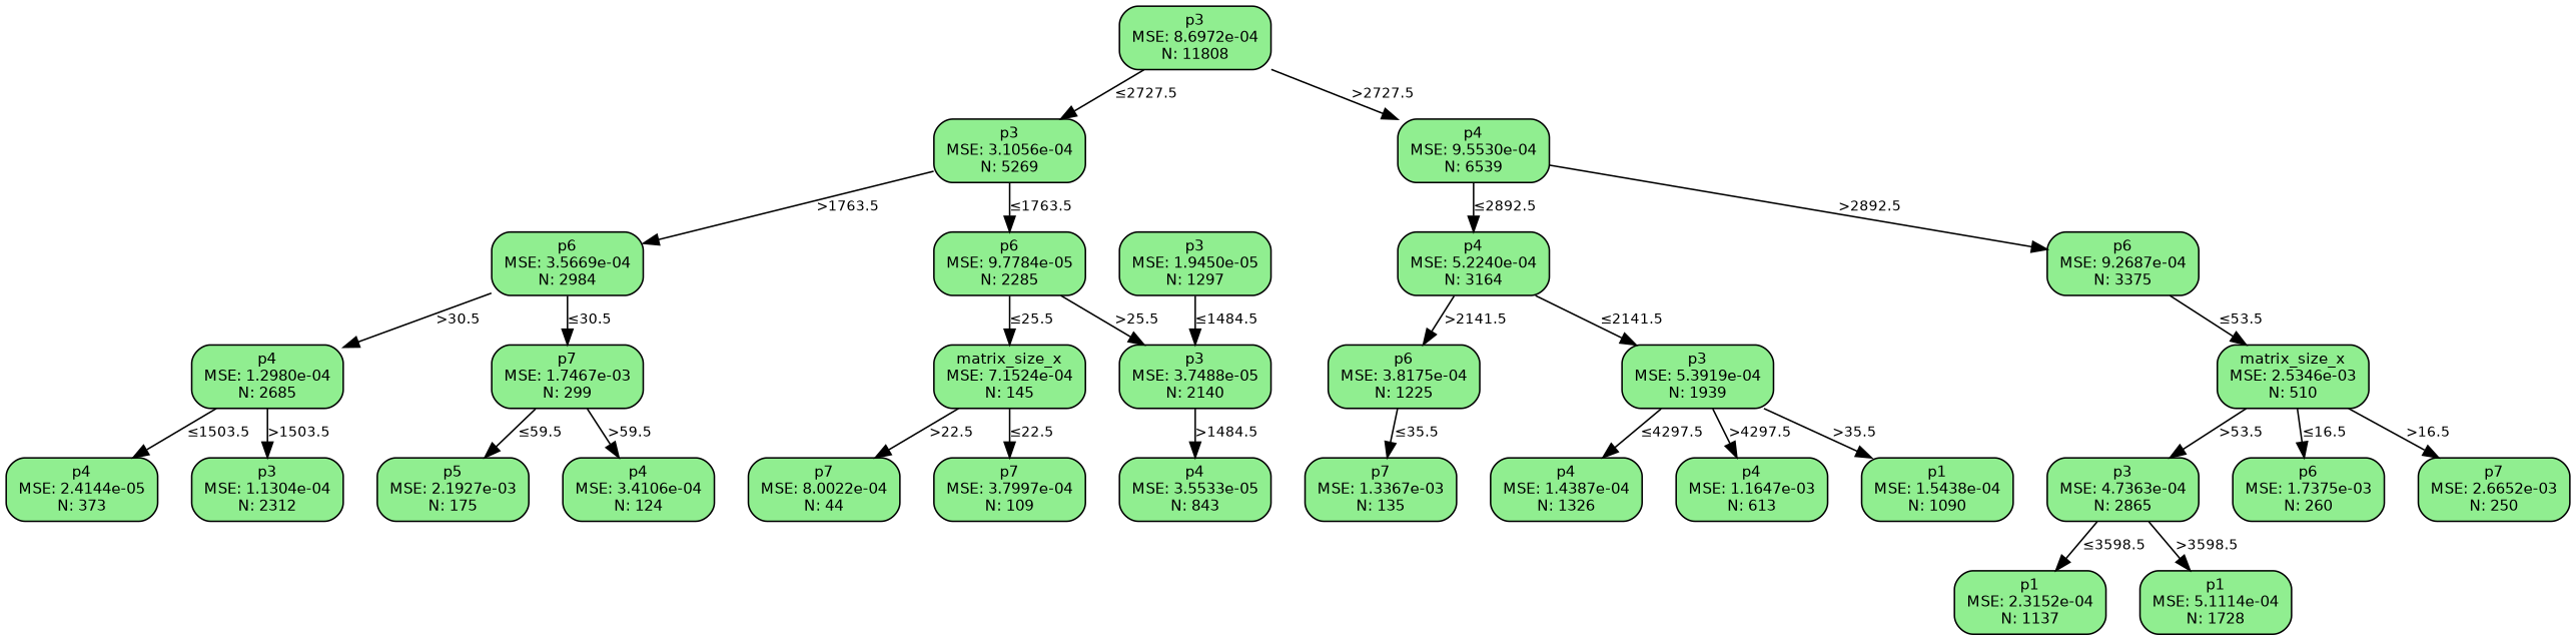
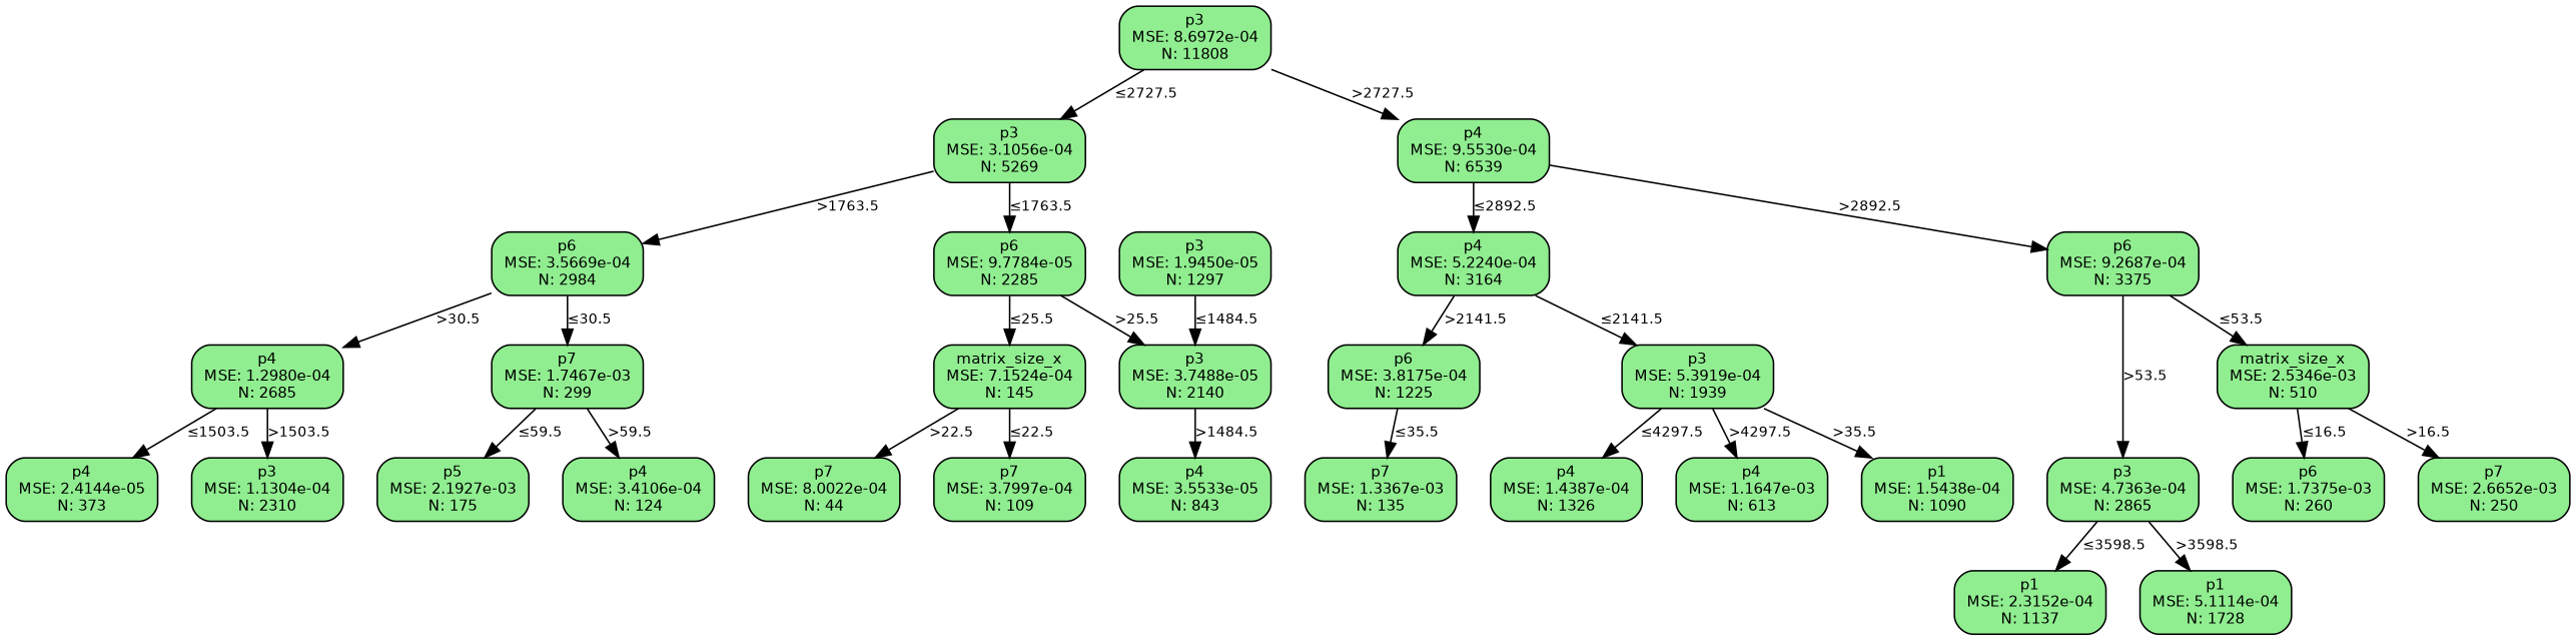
  digraph {
    nodesep=0.3
    rankdir=TB
    ranksep=0.3
    node [color=black fillcolor=lightgreen fontname=helvetica fontsize=10 shape=box style="rounded,filled"]
    edge [fontname=helvetica fontsize=9]
    n1 [label="p3\nMSE: 8.6972e-04\nN: 11808"]
    n2 [label="p3\nMSE: 3.1056e-04\nN: 5269"]
    n3 [label="p4\nMSE: 9.5530e-04\nN: 6539"]
    n4 [label="p6\nMSE: 9.7784e-05\nN: 2285"]
    n5 [label="p6\nMSE: 3.5669e-04\nN: 2984"]
    n6 [label="p4\nMSE: 5.2240e-04\nN: 3164"]
    n7 [label="p6\nMSE: 9.2687e-04\nN: 3375"]
    n8 [label="matrix_size_x\nMSE: 7.1524e-04\nN: 145"]
    n9 [label="p3\nMSE: 3.7488e-05\nN: 2140"]
    n10 [label="p7\nMSE: 1.7467e-03\nN: 299"]
    n11 [label="p4\nMSE: 1.2980e-04\nN: 2685"]
    n12 [label="p7\nMSE: 3.7997e-04\nN: 109"]
    n13 [label="p7\nMSE: 8.0022e-04\nN: 44"]
    n14 [label="p4\nMSE: 3.5533e-05\nN: 843"]
    n15 [label="p3\nMSE: 1.9450e-05\nN: 1297"]
    n16 [label="p5\nMSE: 2.1927e-03\nN: 175"]
    n17 [label="p4\nMSE: 3.4106e-04\nN: 124"]
    n18 [label="p4\nMSE: 2.4144e-05\nN: 373"]
-   n19 [label="p3\nMSE: 1.1304e-04\nN: 2312"]
+   n19 [label="p3\nMSE: 1.1304e-04\nN: 2310"]
    n20 [label="p3\nMSE: 5.3919e-04\nN: 1939"]
    n21 [label="p6\nMSE: 3.8175e-04\nN: 1225"]
    n22 [label="matrix_size_x\nMSE: 2.5346e-03\nN: 510"]
    n23 [label="p3\nMSE: 4.7363e-04\nN: 2865"]
    n24 [label="p4\nMSE: 1.4387e-04\nN: 1326"]
    n25 [label="p4\nMSE: 1.1647e-03\nN: 613"]
    n26 [label="p1\nMSE: 1.5438e-04\nN: 1090"]
    n27 [label="p7\nMSE: 1.3367e-03\nN: 135"]
    n28 [label="p6\nMSE: 1.7375e-03\nN: 260"]
    n29 [label="p7\nMSE: 2.6652e-03\nN: 250"]
    n30 [label="p1\nMSE: 2.3152e-04\nN: 1137"]
    n31 [label="p1\nMSE: 5.1114e-04\nN: 1728"]
    n1 -> n2 [label="≤2727.5"]
    n1 -> n3 [label=">2727.5"]
    n2 -> n4 [label="≤1763.5"]
    n2 -> n5 [label=">1763.5"]
    n3 -> n6 [label="≤2892.5"]
    n3 -> n7 [label=">2892.5"]
    n4 -> n8 [label="≤25.5"]
    n4 -> n9 [label=">25.5"]
    n5 -> n10 [label="≤30.5"]
    n5 -> n11 [label=">30.5"]
    n6 -> n20 [label="≤2141.5"]
    n6 -> n21 [label=">2141.5"]
    n7 -> n22 [label="≤53.5"]
-   n22 -> n23 [label=">53.5"]
+   n7 -> n23 [label=">53.5"]
    n8 -> n12 [label="≤22.5"]
    n8 -> n13 [label=">22.5"]
    n9 -> n14 [label=">1484.5"]
    n10 -> n16 [label="≤59.5"]
    n10 -> n17 [label=">59.5"]
    n11 -> n18 [label="≤1503.5"]
    n11 -> n19 [label=">1503.5"]
    n15 -> n9 [label="≤1484.5"]
    n20 -> n24 [label="≤4297.5"]
    n20 -> n25 [label=">4297.5"]
    n20 -> n26 [label=">35.5"]
    n21 -> n27 [label="≤35.5"]
    n22 -> n28 [label="≤16.5"]
    n22 -> n29 [label=">16.5"]
    n23 -> n30 [label="≤3598.5"]
    n23 -> n31 [label=">3598.5"]
  }
